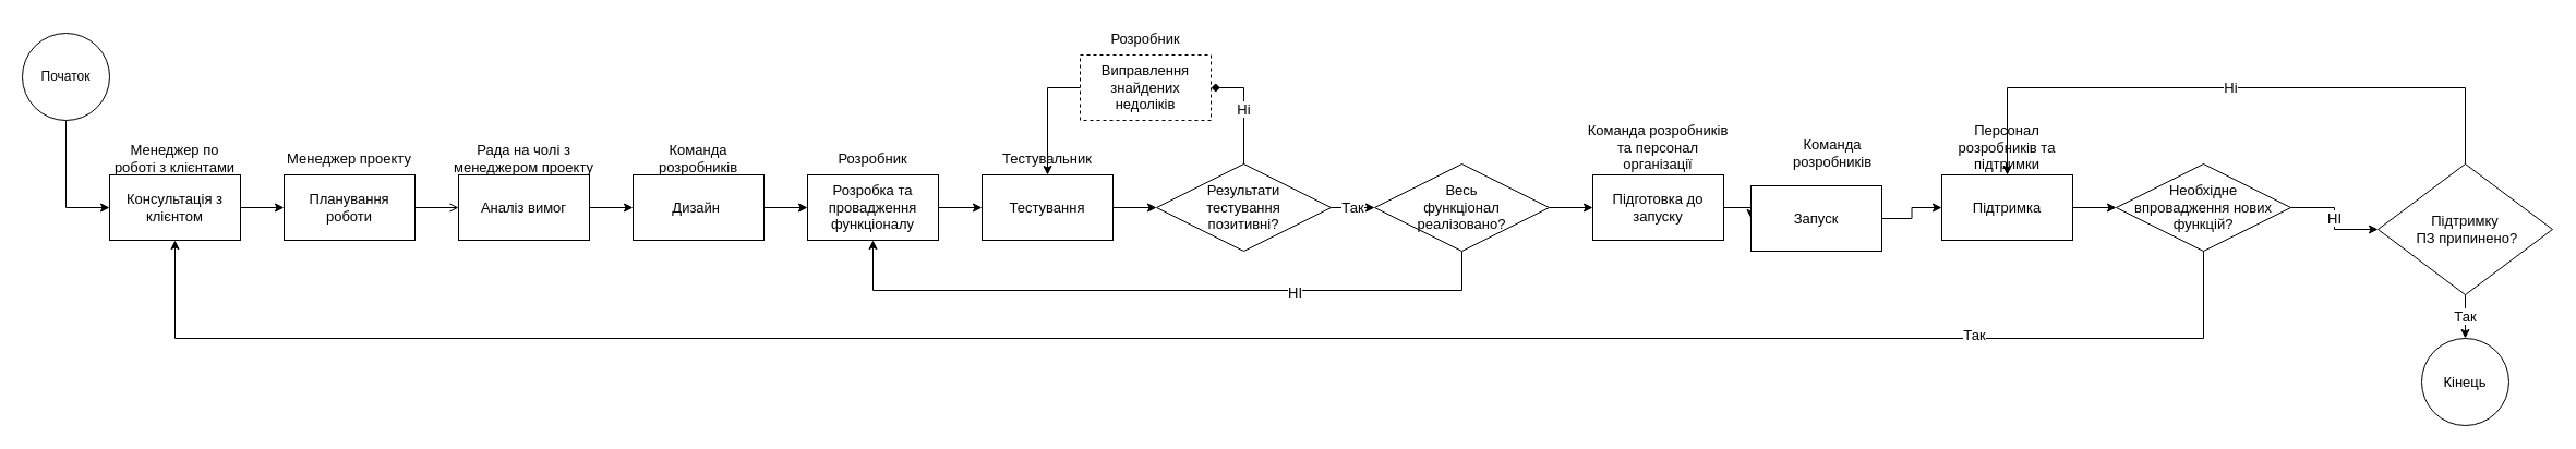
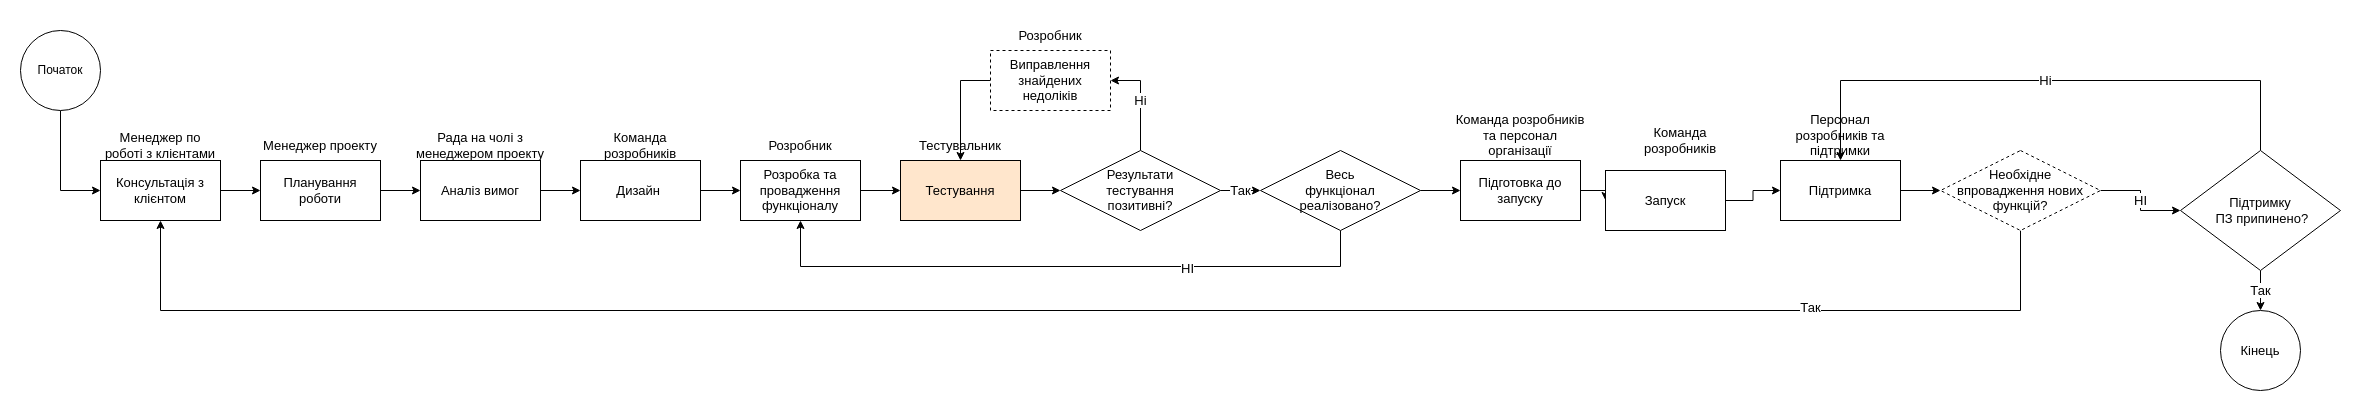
  <mxCell id="0" />
  <mxCell id="1" parent="0" />
  <mxCell id="2" style="edgeStyle=orthogonalEdgeStyle;rounded=0;orthogonalLoop=1;jettySize=auto;html=1;exitX=0.5;exitY=1;exitDx=0;exitDy=0;entryX=0;entryY=0.5;entryDx=0;entryDy=0;fontSize=13;" parent="1" source="3" target="28" edge="1"><mxGeometry relative="1" as="geometry" /></mxCell>
  <mxCell id="3" value="Початок" style="ellipse;whiteSpace=wrap;html=1;aspect=fixed;" parent="1" vertex="1"><mxGeometry y="30" width="80" height="80" as="geometry" x="20" /></mxCell>
- <mxCell id="4" style="edgeStyle=orthogonalEdgeStyle;rounded=0;orthogonalLoop=1;jettySize=auto;html=1;exitX=1;exitY=0.5;exitDx=0;exitDy=0;entryX=0;entryY=0.5;entryDx=0;entryDy=0;fontSize=13;endArrow=open;" parent="1" source="5" target="26" edge="1"><mxGeometry relative="1" as="geometry" /></mxCell>
+ <mxCell id="4" style="edgeStyle=orthogonalEdgeStyle;rounded=0;orthogonalLoop=1;jettySize=auto;html=1;exitX=1;exitY=0.5;exitDx=0;exitDy=0;entryX=0;entryY=0.5;entryDx=0;entryDy=0;fontSize=13;" parent="1" source="5" target="26" edge="1"><mxGeometry relative="1" as="geometry" /></mxCell>
  <mxCell id="5" value="&lt;font style=&quot;font-size: 13px;&quot;&gt;Планування роботи&lt;/font&gt;" style="rounded=0;whiteSpace=wrap;html=1;" parent="1" vertex="1"><mxGeometry x="260" y="160" width="120" height="60" as="geometry" /></mxCell>
  <mxCell id="6" style="edgeStyle=orthogonalEdgeStyle;rounded=0;orthogonalLoop=1;jettySize=auto;html=1;exitX=1;exitY=0.5;exitDx=0;exitDy=0;entryX=0;entryY=0.5;entryDx=0;entryDy=0;fontSize=13;" parent="1" source="7" target="13" edge="1"><mxGeometry relative="1" as="geometry"><mxPoint x="860" y="190" as="sourcePoint" /></mxGeometry></mxCell>
  <mxCell id="7" value="&lt;font style=&quot;font-size: 13px;&quot;&gt;Розробка та провадження функціоналу&lt;/font&gt;" style="rounded=0;whiteSpace=wrap;html=1;" parent="1" vertex="1"><mxGeometry x="740" y="160" width="120" height="60" as="geometry" /></mxCell>
  <mxCell id="8" style="edgeStyle=orthogonalEdgeStyle;rounded=0;orthogonalLoop=1;jettySize=auto;html=1;exitX=0;exitY=0.5;exitDx=0;exitDy=0;entryX=0.5;entryY=0;entryDx=0;entryDy=0;fontSize=13;" parent="1" source="9" target="13" edge="1"><mxGeometry relative="1" as="geometry"><mxPoint x="980" y="70" as="sourcePoint" /></mxGeometry></mxCell>
  <mxCell id="9" value="&lt;font style=&quot;font-size: 13px;&quot;&gt;Виправлення знайдених недоліків&lt;/font&gt;" style="rounded=0;whiteSpace=wrap;html=1;dashed=1;" parent="1" vertex="1"><mxGeometry x="990" y="50" width="120" height="60" as="geometry" /></mxCell>
  <mxCell id="10" style="edgeStyle=orthogonalEdgeStyle;rounded=0;orthogonalLoop=1;jettySize=auto;html=1;exitX=1;exitY=0.5;exitDx=0;exitDy=0;entryX=0;entryY=0.5;entryDx=0;entryDy=0;fontSize=13;" parent="1" source="11" target="7" edge="1"><mxGeometry relative="1" as="geometry" /></mxCell>
  <mxCell id="11" value="&lt;font style=&quot;font-size: 13px;&quot;&gt;Дизайн&amp;nbsp;&lt;/font&gt;" style="rounded=0;whiteSpace=wrap;html=1;" parent="1" vertex="1"><mxGeometry x="580" y="160" width="120" height="60" as="geometry" /></mxCell>
  <mxCell id="12" style="edgeStyle=orthogonalEdgeStyle;rounded=0;orthogonalLoop=1;jettySize=auto;html=1;exitX=1;exitY=0.5;exitDx=0;exitDy=0;entryX=0;entryY=0.5;entryDx=0;entryDy=0;fontSize=13;" parent="1" source="13" target="16" edge="1"><mxGeometry relative="1" as="geometry" /></mxCell>
- <mxCell id="13" value="&lt;font style=&quot;font-size: 13px;&quot;&gt;Тестування&lt;/font&gt;" style="rounded=0;whiteSpace=wrap;html=1;" parent="1" vertex="1"><mxGeometry x="900" y="160" width="120" height="60" as="geometry" /></mxCell>
+ <mxCell id="13" value="&lt;font style=&quot;font-size: 13px;&quot;&gt;Тестування&lt;/font&gt;" style="rounded=0;whiteSpace=wrap;html=1;fillColor=#ffe6cc;" parent="1" vertex="1"><mxGeometry x="900" y="160" width="120" height="60" as="geometry" /></mxCell>
  <mxCell id="14" value="Так" style="edgeStyle=orthogonalEdgeStyle;rounded=0;orthogonalLoop=1;jettySize=auto;html=1;exitX=1;exitY=0.5;exitDx=0;exitDy=0;entryX=0;entryY=0.5;entryDx=0;entryDy=0;fontSize=13;" parent="1" source="16" target="20" edge="1"><mxGeometry relative="1" as="geometry" /></mxCell>
- <mxCell id="15" value="Ні" style="edgeStyle=orthogonalEdgeStyle;rounded=0;orthogonalLoop=1;jettySize=auto;html=1;exitX=0.5;exitY=0;exitDx=0;exitDy=0;entryX=1;entryY=0.5;entryDx=0;entryDy=0;fontSize=13;endArrow=diamond;" parent="1" source="16" target="9" edge="1"><mxGeometry relative="1" as="geometry"><mxPoint x="1100" y="70" as="targetPoint" /></mxGeometry></mxCell>
+ <mxCell id="15" value="Ні" style="edgeStyle=orthogonalEdgeStyle;rounded=0;orthogonalLoop=1;jettySize=auto;html=1;exitX=0.5;exitY=0;exitDx=0;exitDy=0;entryX=1;entryY=0.5;entryDx=0;entryDy=0;fontSize=13;" parent="1" source="16" target="9" edge="1"><mxGeometry relative="1" as="geometry"><mxPoint x="1100" y="70" as="targetPoint" /></mxGeometry></mxCell>
  <mxCell id="16" value="&lt;font style=&quot;font-size: 13px;&quot;&gt;Результати &lt;br&gt;тестування &lt;br&gt;позитивні?&lt;/font&gt;" style="rhombus;whiteSpace=wrap;html=1;" parent="1" vertex="1"><mxGeometry x="1060" y="150" width="160" height="80" as="geometry" /></mxCell>
  <mxCell id="17" style="edgeStyle=orthogonalEdgeStyle;rounded=0;orthogonalLoop=1;jettySize=auto;html=1;exitX=0.5;exitY=1;exitDx=0;exitDy=0;entryX=0.5;entryY=1;entryDx=0;entryDy=0;fontSize=13;" parent="1" source="20" target="7" edge="1"><mxGeometry relative="1" as="geometry"><Array as="points"><mxPoint x="1340" y="266" /><mxPoint x="800" y="266" /></Array></mxGeometry></mxCell>
  <mxCell id="18" value="НІ" style="edgeLabel;html=1;align=center;verticalAlign=middle;resizable=0;points=[];fontSize=13;" parent="17" vertex="1" connectable="0"><mxGeometry x="-0.389" y="1" relative="1" as="geometry"><mxPoint as="offset" /></mxGeometry></mxCell>
  <mxCell id="19" style="edgeStyle=orthogonalEdgeStyle;rounded=0;orthogonalLoop=1;jettySize=auto;html=1;exitX=1;exitY=0.5;exitDx=0;exitDy=0;entryX=0;entryY=0.5;entryDx=0;entryDy=0;fontSize=13;" parent="1" source="20" target="30" edge="1"><mxGeometry relative="1" as="geometry" /></mxCell>
  <mxCell id="20" value="&lt;font style=&quot;font-size: 13px;&quot;&gt;Весь&lt;br&gt;функціонал &lt;br&gt;реалізовано?&lt;/font&gt;" style="rhombus;whiteSpace=wrap;html=1;" parent="1" vertex="1"><mxGeometry x="1260" y="150" width="160" height="80" as="geometry" /></mxCell>
  <mxCell id="21" style="edgeStyle=orthogonalEdgeStyle;rounded=0;orthogonalLoop=1;jettySize=auto;html=1;exitX=0.5;exitY=1;exitDx=0;exitDy=0;entryX=0.5;entryY=1;entryDx=0;entryDy=0;fontSize=13;" parent="1" source="24" target="28" edge="1"><mxGeometry relative="1" as="geometry"><Array as="points"><mxPoint x="2020" y="310" /><mxPoint x="160" y="310" /></Array></mxGeometry></mxCell>
  <mxCell id="22" value="Так" style="edgeLabel;html=1;align=center;verticalAlign=middle;resizable=0;points=[];fontSize=13;" parent="21" vertex="1" connectable="0"><mxGeometry x="-0.713" y="-4" relative="1" as="geometry"><mxPoint as="offset" /></mxGeometry></mxCell>
  <mxCell id="23" value="НІ" style="edgeStyle=orthogonalEdgeStyle;rounded=0;orthogonalLoop=1;jettySize=auto;html=1;exitX=1;exitY=0.5;exitDx=0;exitDy=0;fontSize=13;entryX=0;entryY=0.5;entryDx=0;entryDy=0;" parent="1" source="24" target="37" edge="1"><mxGeometry relative="1" as="geometry"><mxPoint x="2120" y="240" as="targetPoint" /></mxGeometry></mxCell>
- <mxCell id="24" value="Необхідне &lt;br&gt;впровадження нових функцій?" style="rhombus;whiteSpace=wrap;html=1;fontSize=13;" parent="1" vertex="1"><mxGeometry x="1940" y="150" width="160" height="80" as="geometry" /></mxCell>
+ <mxCell id="24" value="Необхідне &lt;br&gt;впровадження нових функцій?" style="rhombus;whiteSpace=wrap;html=1;fontSize=13;dashed=1;" parent="1" vertex="1"><mxGeometry x="1940" y="150" width="160" height="80" as="geometry" /></mxCell>
  <mxCell id="25" style="edgeStyle=orthogonalEdgeStyle;rounded=0;orthogonalLoop=1;jettySize=auto;html=1;exitX=1;exitY=0.5;exitDx=0;exitDy=0;entryX=0;entryY=0.5;entryDx=0;entryDy=0;fontSize=13;" parent="1" source="26" target="11" edge="1"><mxGeometry relative="1" as="geometry" /></mxCell>
  <mxCell id="26" value="Аналіз вимог" style="rounded=0;whiteSpace=wrap;html=1;fontSize=13;" parent="1" vertex="1"><mxGeometry x="420" y="160" width="120" height="60" as="geometry" /></mxCell>
  <mxCell id="27" style="edgeStyle=orthogonalEdgeStyle;rounded=0;orthogonalLoop=1;jettySize=auto;html=1;exitX=1;exitY=0.5;exitDx=0;exitDy=0;entryX=0;entryY=0.5;entryDx=0;entryDy=0;fontSize=13;" parent="1" source="28" target="5" edge="1"><mxGeometry relative="1" as="geometry" /></mxCell>
  <mxCell id="28" value="Консультація з клієнтом" style="rounded=0;whiteSpace=wrap;html=1;fontSize=13;" parent="1" vertex="1"><mxGeometry x="100" y="160" width="120" height="60" as="geometry" /></mxCell>
  <mxCell id="29" style="edgeStyle=orthogonalEdgeStyle;rounded=0;orthogonalLoop=1;jettySize=auto;html=1;exitX=1;exitY=0.5;exitDx=0;exitDy=0;entryX=0;entryY=0.5;entryDx=0;entryDy=0;fontSize=13;" parent="1" source="30" target="32" edge="1"><mxGeometry relative="1" as="geometry" /></mxCell>
  <mxCell id="30" value="Підготовка до запуску" style="rounded=0;whiteSpace=wrap;html=1;fontSize=13;" parent="1" vertex="1"><mxGeometry x="1460" y="160" width="120" height="60" as="geometry" /></mxCell>
  <mxCell id="31" style="edgeStyle=orthogonalEdgeStyle;rounded=0;orthogonalLoop=1;jettySize=auto;html=1;exitX=1;exitY=0.5;exitDx=0;exitDy=0;fontSize=13;entryX=0;entryY=0.5;entryDx=0;entryDy=0;" parent="1" source="32" target="34" edge="1"><mxGeometry relative="1" as="geometry"><mxPoint x="1750" y="50" as="targetPoint" /></mxGeometry></mxCell>
  <mxCell id="32" value="Запуск" style="rounded=0;whiteSpace=wrap;html=1;fontSize=13;" parent="1" vertex="1"><mxGeometry x="1605" y="170" width="120" height="60" as="geometry" /></mxCell>
  <mxCell id="33" style="edgeStyle=orthogonalEdgeStyle;rounded=0;orthogonalLoop=1;jettySize=auto;html=1;exitX=1;exitY=0.5;exitDx=0;exitDy=0;fontSize=13;entryX=0;entryY=0.5;entryDx=0;entryDy=0;" parent="1" source="34" target="24" edge="1"><mxGeometry relative="1" as="geometry"><mxPoint x="1980" y="260" as="targetPoint" /></mxGeometry></mxCell>
  <mxCell id="34" value="Підтримка" style="rounded=0;whiteSpace=wrap;html=1;fontSize=13;" parent="1" vertex="1"><mxGeometry x="1780" y="160" width="120" height="60" as="geometry" /></mxCell>
  <mxCell id="35" value="Ні" style="edgeStyle=orthogonalEdgeStyle;rounded=0;orthogonalLoop=1;jettySize=auto;html=1;exitX=0.5;exitY=0;exitDx=0;exitDy=0;entryX=0.5;entryY=0;entryDx=0;entryDy=0;fontSize=13;" parent="1" source="37" target="34" edge="1"><mxGeometry relative="1" as="geometry"><Array as="points"><mxPoint x="2260" y="80" /><mxPoint x="1840" y="80" /></Array></mxGeometry></mxCell>
  <mxCell id="36" value="Так" style="edgeStyle=orthogonalEdgeStyle;rounded=0;orthogonalLoop=1;jettySize=auto;html=1;exitX=0.5;exitY=1;exitDx=0;exitDy=0;fontSize=13;" parent="1" source="37" target="38" edge="1"><mxGeometry relative="1" as="geometry" /></mxCell>
  <mxCell id="37" value="Підтримку&lt;br&gt;&amp;nbsp;ПЗ припинено?" style="rhombus;whiteSpace=wrap;html=1;fontSize=13;" parent="1" vertex="1"><mxGeometry x="2180" y="150" width="160" height="120" as="geometry" /></mxCell>
  <mxCell id="38" value="Кінець" style="ellipse;whiteSpace=wrap;html=1;aspect=fixed;fontSize=13;" parent="1" vertex="1"><mxGeometry x="2220" y="310" width="80" height="80" as="geometry" /></mxCell>
  <mxCell id="39" value="Менеджер по роботі з клієнтами" style="text;html=1;strokeColor=none;fillColor=none;align=center;verticalAlign=middle;whiteSpace=wrap;rounded=0;fontSize=13;" vertex="1" parent="1"><mxGeometry x="100" y="130" width="120" height="30" as="geometry" /></mxCell>
  <mxCell id="40" value="Менеджер проекту" style="text;html=1;strokeColor=none;fillColor=none;align=center;verticalAlign=middle;whiteSpace=wrap;rounded=0;fontSize=13;" vertex="1" parent="1"><mxGeometry x="260" y="130" width="120" height="30" as="geometry" /></mxCell>
  <mxCell id="41" value="Рада на чолі з менеджером проекту" style="text;html=1;strokeColor=none;fillColor=none;align=center;verticalAlign=middle;whiteSpace=wrap;rounded=0;fontSize=13;" vertex="1" parent="1"><mxGeometry x="410" y="130" width="140" height="30" as="geometry" /></mxCell>
  <mxCell id="42" value="Команда розробників" style="text;html=1;strokeColor=none;fillColor=none;align=center;verticalAlign=middle;whiteSpace=wrap;rounded=0;fontSize=13;" vertex="1" parent="1"><mxGeometry x="580" y="130" width="120" height="30" as="geometry" /></mxCell>
  <mxCell id="43" value="Розробник" style="text;html=1;strokeColor=none;fillColor=none;align=center;verticalAlign=middle;whiteSpace=wrap;rounded=0;fontSize=13;" vertex="1" parent="1"><mxGeometry x="740" y="130" width="120" height="30" as="geometry" /></mxCell>
  <mxCell id="44" value="Тестувальник" style="text;html=1;strokeColor=none;fillColor=none;align=center;verticalAlign=middle;whiteSpace=wrap;rounded=0;fontSize=13;" vertex="1" parent="1"><mxGeometry x="900" y="130" width="120" height="30" as="geometry" /></mxCell>
  <mxCell id="45" value="Розробник" style="text;html=1;strokeColor=none;fillColor=none;align=center;verticalAlign=middle;whiteSpace=wrap;rounded=0;fontSize=13;" vertex="1" parent="1"><mxGeometry x="990" y="20" width="120" height="30" as="geometry" /></mxCell>
  <mxCell id="46" value="Команда розробників та персонал організації" style="text;html=1;strokeColor=none;fillColor=none;align=center;verticalAlign=middle;whiteSpace=wrap;rounded=0;fontSize=13;" vertex="1" parent="1"><mxGeometry x="1450" y="120" width="140" height="30" as="geometry" /></mxCell>
  <mxCell id="47" value="Команда розробників" style="text;html=1;strokeColor=none;fillColor=none;align=center;verticalAlign=middle;whiteSpace=wrap;rounded=0;fontSize=13;" vertex="1" parent="1"><mxGeometry x="1620" y="120" width="120" height="40" as="geometry" /></mxCell>
  <mxCell id="48" value="Персонал розробників та підтримки" style="text;html=1;strokeColor=none;fillColor=none;align=center;verticalAlign=middle;whiteSpace=wrap;rounded=0;fontSize=13;" vertex="1" parent="1"><mxGeometry x="1780" y="120" width="120" height="30" as="geometry" /></mxCell>
